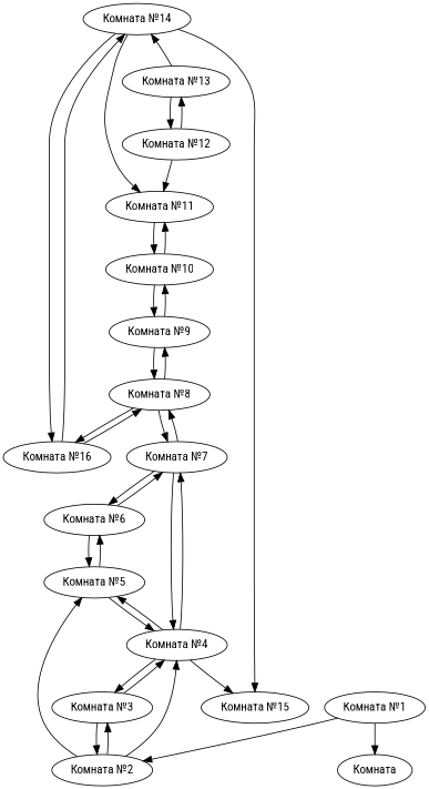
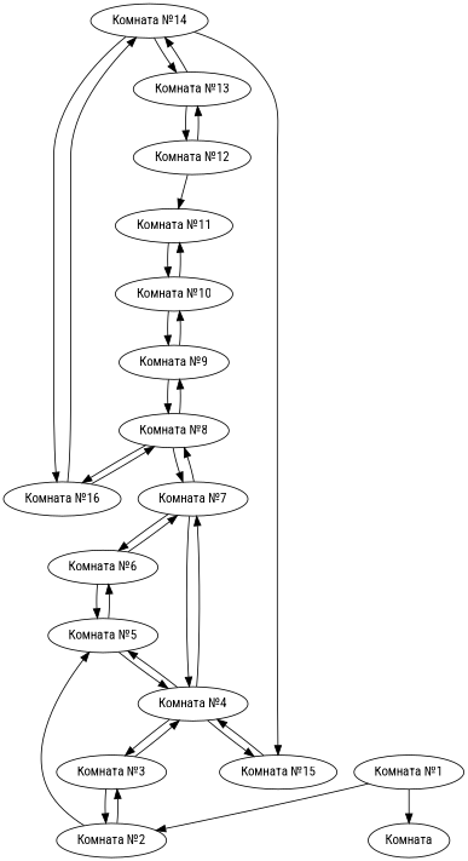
  strict digraph {
    fontname="Roboto Condensed"
    node [fontname="Roboto Condensed"]
    edge [fontname="Roboto Condensed"]
    n1 [label="Комната №14"]
    n2 [label="Комната №13"]
    n3 [label="Комната №16"]
    n4 [label="Комната №15"]
    n5 [label="Комната №12"]
    n6 [label="Комната №8"]
    n7 [label="Комната №4"]
    n8 [label="Комната №11"]
    n9 [label="Комната №10"]
    n10 [label="Комната №9"]
    n11 [label="Комната №7"]
    n12 [label="Комната №6"]
    n13 [label="Комната №5"]
    n14 [label="Комната №3"]
    n15 [label="Комната №2"]
    n16 [label="Комната №1"]
    n17 [label="Комната"]
-   n1 -> n8
+   n1 -> n2
    n1 -> n3
    n1 -> n4
    n2 -> n1
    n2 -> n5
    n3 -> n1
    n3 -> n6
-   n15 -> n7
+   n4 -> n7
    n5 -> n2
    n5 -> n8
    n6 -> n3
    n6 -> n10
    n6 -> n11
    n7 -> n4
    n7 -> n11
    n7 -> n13
    n7 -> n14
    n8 -> n9
    n9 -> n8
    n9 -> n10
    n10 -> n6
    n10 -> n9
    n11 -> n6
    n11 -> n7
    n11 -> n12
    n12 -> n11
    n12 -> n13
    n13 -> n7
    n13 -> n12
    n14 -> n7
    n14 -> n15
    n15 -> n13
    n15 -> n14
    n16 -> n15
    n16 -> n17
  }
